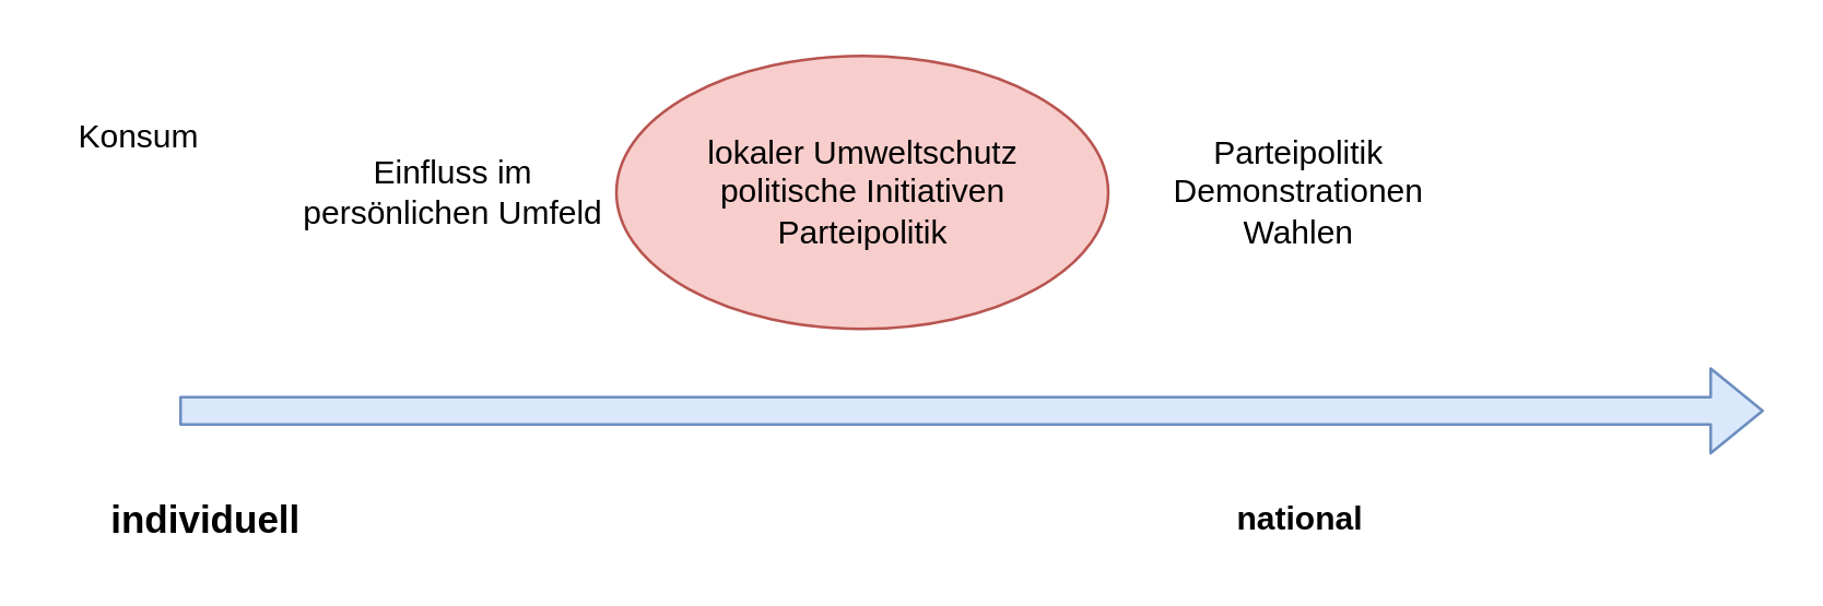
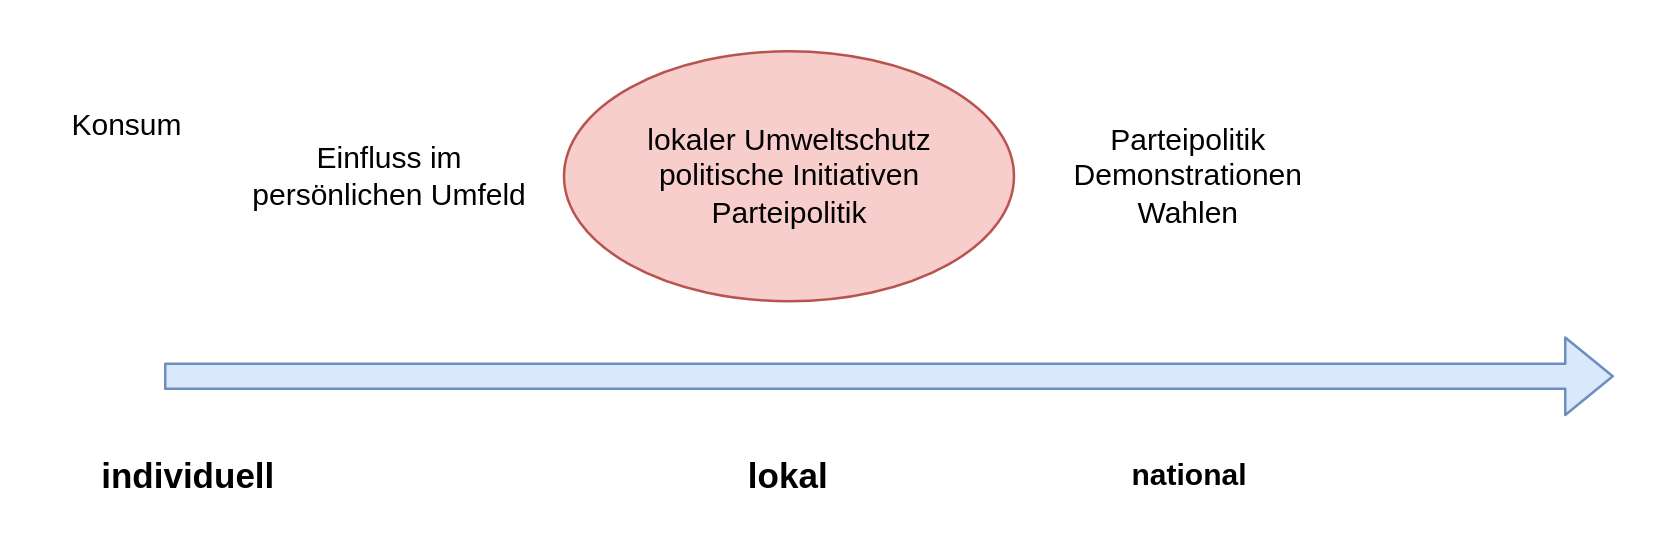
  <mxCell id="0" />
  <mxCell id="1" parent="0" />
  <mxCell id="2" value="" style="ellipse;whiteSpace=wrap;html=1;fillColor=#f8cecc;strokeColor=#b85450;" vertex="1" parent="1"><mxGeometry x="225" y="20" width="180" height="100" as="geometry" /></mxCell>
  <mxCell id="3" value="" style="shape=flexArrow;endArrow=classic;html=1;fillColor=#dae8fc;strokeColor=#6c8ebf;" edge="1" parent="1"><mxGeometry width="50" height="50" relative="1" as="geometry"><mxPoint x="65" y="150" as="sourcePoint" /><mxPoint x="645" y="150" as="targetPoint" /></mxGeometry></mxCell>
  <mxCell id="4" value="&lt;font style=&quot;font-size: 14px&quot;&gt;&lt;b&gt;individuell&lt;/b&gt;&lt;/font&gt;" style="text;html=1;strokeColor=none;fillColor=none;align=center;verticalAlign=middle;whiteSpace=wrap;rounded=0;" vertex="1" parent="1"><mxGeometry x="55" y="180" width="40" height="20" as="geometry" /></mxCell>
+ <mxCell id="5" value="&lt;font style=&quot;font-size: 14px&quot;&gt;&lt;b&gt;lokal&lt;/b&gt;&lt;/font&gt;" style="text;html=1;strokeColor=none;fillColor=none;align=center;verticalAlign=middle;whiteSpace=wrap;rounded=0;" vertex="1" parent="1"><mxGeometry x="295" y="180" width="40" height="20" as="geometry" /></mxCell>
  <mxCell id="6" value="&lt;b&gt;national&lt;/b&gt;" style="text;html=1;align=center;verticalAlign=middle;resizable=0;points=[];autosize=1;" vertex="1" parent="1"><mxGeometry x="445" y="180" width="60" height="20" as="geometry" /></mxCell>
  <mxCell id="7" value="&lt;div&gt;Parteipolitik&lt;/div&gt;&lt;div&gt;Demonstrationen&lt;/div&gt;&lt;div&gt;Wahlen&lt;br&gt;&lt;/div&gt;" style="text;html=1;strokeColor=none;fillColor=none;align=center;verticalAlign=middle;whiteSpace=wrap;rounded=0;" vertex="1" parent="1"><mxGeometry x="455" y="60" width="40" height="20" as="geometry" /></mxCell>
  <mxCell id="8" value="&lt;div&gt;lokaler Umweltschutz&lt;/div&gt;&lt;div&gt;politische Initiativen&lt;/div&gt;&lt;div&gt;Parteipolitik&lt;br&gt;&lt;/div&gt;" style="text;html=1;align=center;verticalAlign=middle;resizable=0;points=[];autosize=1;" vertex="1" parent="1"><mxGeometry x="250" y="45" width="130" height="50" as="geometry" /></mxCell>
  <mxCell id="9" value="Konsum" style="text;html=1;align=center;verticalAlign=middle;resizable=0;points=[];autosize=1;" vertex="1" parent="1"><mxGeometry x="20" y="40" width="60" height="20" as="geometry" /></mxCell>
- <mxCell id="10" value="&lt;div&gt;Einfluss im &lt;br&gt;&lt;/div&gt;&lt;div&gt;persönlichen Umfeld&lt;/div&gt;" style="text;html=1;align=center;verticalAlign=middle;resizable=0;points=[];autosize=1;" vertex="1" parent="1"><mxGeometry x="105" y="55" width="120" height="30" as="geometry" /></mxCell>
+ <mxCell id="10" value="&lt;div&gt;Einfluss im &lt;br&gt;&lt;/div&gt;&lt;div&gt;persönlichen Umfeld&lt;/div&gt;" style="text;html=1;align=center;verticalAlign=middle;resizable=0;points=[];autosize=1;" vertex="1" parent="1"><mxGeometry x="95" y="55" width="120" height="30" as="geometry" /></mxCell>
